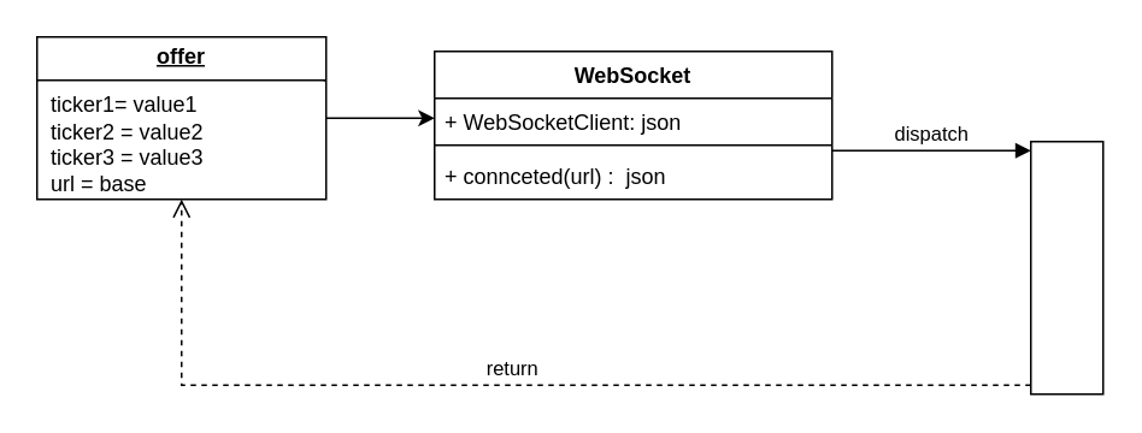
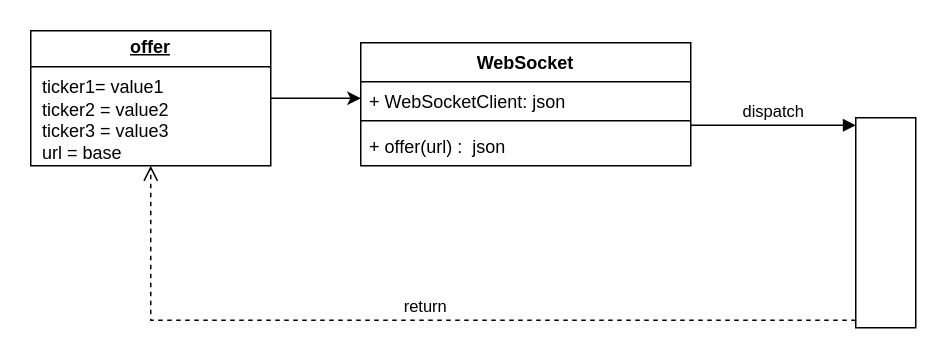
  <mxCell id="0" />
  <mxCell id="1" parent="0" />
  <mxCell id="2" value="WebSocket" style="swimlane;fontStyle=1;align=center;verticalAlign=top;childLayout=stackLayout;horizontal=1;startSize=26;horizontalStack=0;resizeParent=1;resizeParentMax=0;resizeLast=0;collapsible=1;marginBottom=0;whiteSpace=wrap;html=1;" vertex="1" parent="1"><mxGeometry x="240" y="28" width="220" height="82" as="geometry" /></mxCell>
  <mxCell id="3" value="+ WebSocketClient: json" style="text;strokeColor=none;fillColor=none;align=left;verticalAlign=top;spacingLeft=4;spacingRight=4;overflow=hidden;rotatable=0;points=[[0,0.5],[1,0.5]];portConstraint=eastwest;whiteSpace=wrap;html=1;" vertex="1" parent="2"><mxGeometry y="26" width="220" height="22" as="geometry" /></mxCell>
  <mxCell id="4" value="" style="line;strokeWidth=1;fillColor=none;align=left;verticalAlign=middle;spacingTop=-1;spacingLeft=3;spacingRight=3;rotatable=0;labelPosition=right;points=[];portConstraint=eastwest;strokeColor=inherit;" vertex="1" parent="2"><mxGeometry y="48" width="220" height="8" as="geometry" /></mxCell>
- <mxCell id="5" value="+ connceted(url) :&amp;nbsp; json" style="text;strokeColor=none;fillColor=none;align=left;verticalAlign=top;spacingLeft=4;spacingRight=4;overflow=hidden;rotatable=0;points=[[0,0.5],[1,0.5]];portConstraint=eastwest;whiteSpace=wrap;html=1;" vertex="1" parent="2"><mxGeometry y="56" width="220" height="26" as="geometry" /></mxCell>
+ <mxCell id="5" value="+ offer(url) :&amp;nbsp; json" style="text;strokeColor=none;fillColor=none;align=left;verticalAlign=top;spacingLeft=4;spacingRight=4;overflow=hidden;rotatable=0;points=[[0,0.5],[1,0.5]];portConstraint=eastwest;whiteSpace=wrap;html=1;" vertex="1" parent="2"><mxGeometry y="56" width="220" height="26" as="geometry" /></mxCell>
  <mxCell id="6" value="" style="html=1;points=[[0,0,0,0,5],[0,1,0,0,-5],[1,0,0,0,5],[1,1,0,0,-5]];perimeter=orthogonalPerimeter;outlineConnect=0;targetShapes=umlLifeline;portConstraint=eastwest;newEdgeStyle={&quot;curved&quot;:0,&quot;rounded&quot;:0};" vertex="1" parent="1"><mxGeometry x="570" y="78" width="40" height="140" as="geometry" /></mxCell>
  <mxCell id="7" value="dispatch" style="html=1;verticalAlign=bottom;endArrow=block;curved=0;rounded=0;entryX=0;entryY=0;entryDx=0;entryDy=5;" edge="1" target="6" parent="1"><mxGeometry relative="1" as="geometry"><mxPoint x="460" y="83" as="sourcePoint" /></mxGeometry></mxCell>
  <mxCell id="8" value="return" style="html=1;verticalAlign=bottom;endArrow=open;dashed=1;endSize=8;curved=0;rounded=0;exitX=0;exitY=1;exitDx=0;exitDy=-5;entryX=0.5;entryY=1;entryDx=0;entryDy=0;" edge="1" source="6" parent="1" target="10"><mxGeometry relative="1" as="geometry"><mxPoint x="470" y="213" as="targetPoint" /><Array as="points"><mxPoint x="100" y="213" /></Array></mxGeometry></mxCell>
  <mxCell id="9" style="edgeStyle=orthogonalEdgeStyle;rounded=0;orthogonalLoop=1;jettySize=auto;html=1;entryX=0;entryY=0.5;entryDx=0;entryDy=0;" edge="1" parent="1" source="10" target="3"><mxGeometry relative="1" as="geometry" /></mxCell>
  <mxCell id="10" value="&lt;p style=&quot;margin:0px;margin-top:4px;text-align:center;text-decoration:underline;&quot;&gt;&lt;b&gt;offer&lt;/b&gt;&lt;/p&gt;&lt;hr size=&quot;1&quot; style=&quot;border-style:solid;&quot;&gt;&lt;p style=&quot;margin:0px;margin-left:8px;&quot;&gt;ticker1= value1&lt;br&gt;ticker2 = value2&lt;br&gt;ticker3 = value3&lt;/p&gt;&lt;p style=&quot;margin:0px;margin-left:8px;&quot;&gt;url = base&lt;/p&gt;" style="verticalAlign=top;align=left;overflow=fill;html=1;whiteSpace=wrap;" vertex="1" parent="1"><mxGeometry x="20" y="20" width="160" height="90" as="geometry" /></mxCell>
